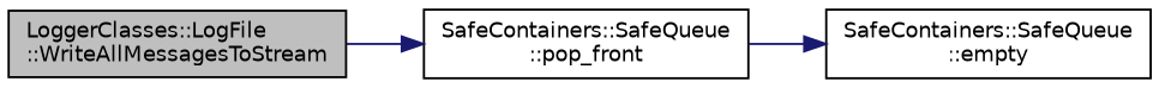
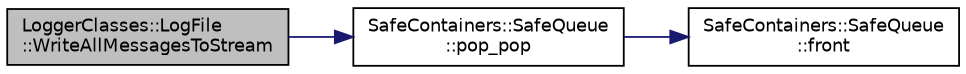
  digraph {
    rankdir=LR
    node [color=black fillcolor=white fontname=Helvetica fontsize=10 shape=record style=filled]
    edge [color=midnightblue fontname=Helvetica fontsize=10 labelfontname=Helvetica labelfontsize=10 style=solid]
    n1 [fillcolor=grey75 fontcolor=black height=0.2 label="LoggerClasses::LogFile\l::WriteAllMessagesToStream" width=0.4]
-   n2 [height=0.2 label="SafeContainers::SafeQueue\l::pop_front" width=0.4]
-   n3 [height=0.2 label="SafeContainers::SafeQueue\l::empty" width=0.4]
+   n2 [height=0.2 label="SafeContainers::SafeQueue\l::pop_pop" width=0.4]
+   n3 [height=0.2 label="SafeContainers::SafeQueue\l::front" width=0.4]
    n1 -> n2
    n2 -> n3
  }
